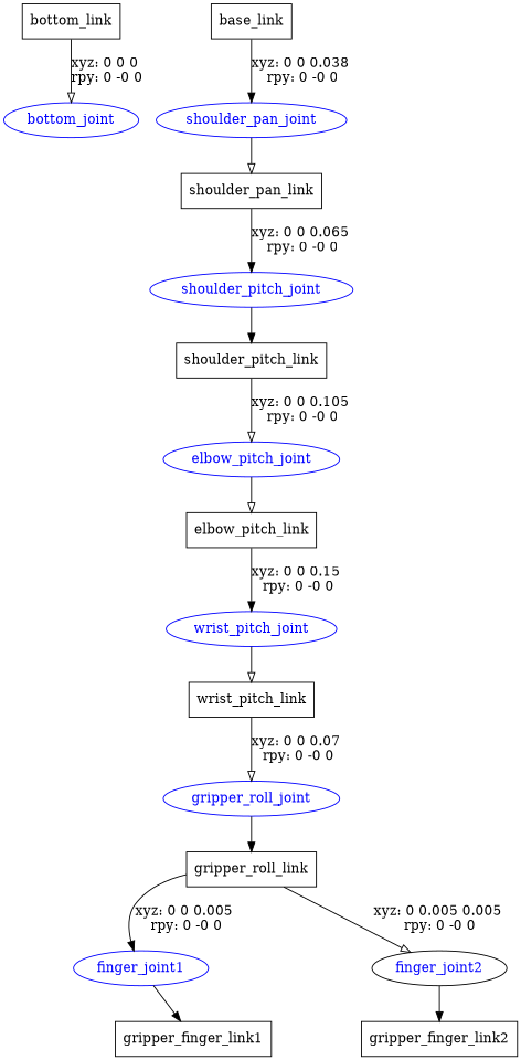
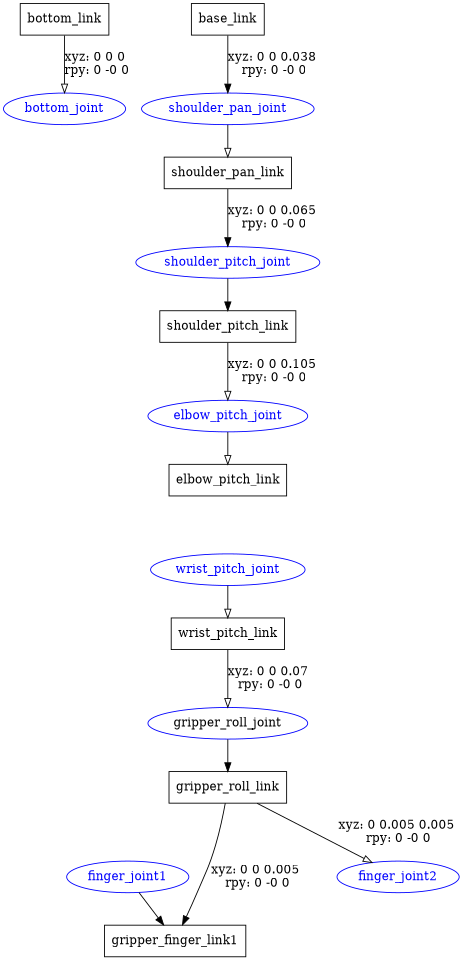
  digraph {
    node [shape=box]
    edge [arrowhead=normal]
    n1 [label=bottom_link]
    bottom_joint [color=blue fontcolor=blue shape=ellipse]
    n3 [label=base_link]
    shoulder_pan_joint [color=blue fontcolor=blue shape=ellipse]
    n5 [label=shoulder_pan_link]
    shoulder_pitch_joint [color=blue fontcolor=blue shape=ellipse]
    n7 [label=shoulder_pitch_link]
    elbow_pitch_joint [color=blue fontcolor=blue shape=ellipse]
    n9 [label=elbow_pitch_link]
    wrist_pitch_joint [color=blue fontcolor=blue shape=ellipse]
    n11 [label=wrist_pitch_link]
-   gripper_roll_joint [color=blue fontcolor=blue shape=ellipse]
+   gripper_roll_joint [color=blue fontcolor=black shape=ellipse]
    n13 [label=gripper_roll_link]
    finger_joint1 [color=blue fontcolor=blue shape=ellipse]
-   finger_joint2 [color=black fontcolor=blue shape=ellipse]
+   finger_joint2 [color=blue fontcolor=blue shape=ellipse]
    n16 [label=gripper_finger_link1]
-   n17 [label=gripper_finger_link2]
    n1 -> bottom_joint [arrowhead=onormal label="xyz: 0 0 0 \nrpy: 0 -0 0"]
    n3 -> shoulder_pan_joint [label="xyz: 0 0 0.038 \nrpy: 0 -0 0"]
    shoulder_pan_joint -> n5 [arrowhead=onormal]
    n5 -> shoulder_pitch_joint [label="xyz: 0 0 0.065 \nrpy: 0 -0 0"]
    shoulder_pitch_joint -> n7
    n7 -> elbow_pitch_joint [arrowhead=onormal label="xyz: 0 0 0.105 \nrpy: 0 -0 0"]
    elbow_pitch_joint -> n9 [arrowhead=onormal]
-   n9 -> wrist_pitch_joint [label="xyz: 0 0 0.15 \nrpy: 0 -0 0"]
    wrist_pitch_joint -> n11 [arrowhead=onormal]
    n11 -> gripper_roll_joint [arrowhead=onormal label="xyz: 0 0 0.07 \nrpy: 0 -0 0"]
    gripper_roll_joint -> n13
-   n13 -> finger_joint1 [label="xyz: 0 0 0.005 \nrpy: 0 -0 0"]
+   n13 -> n16 [label="xyz: 0 0 0.005 \nrpy: 0 -0 0"]
    n13 -> finger_joint2 [arrowhead=onormal label="xyz: 0 0.005 0.005 \nrpy: 0 -0 0"]
    finger_joint1 -> n16
-   finger_joint2 -> n17
  }
